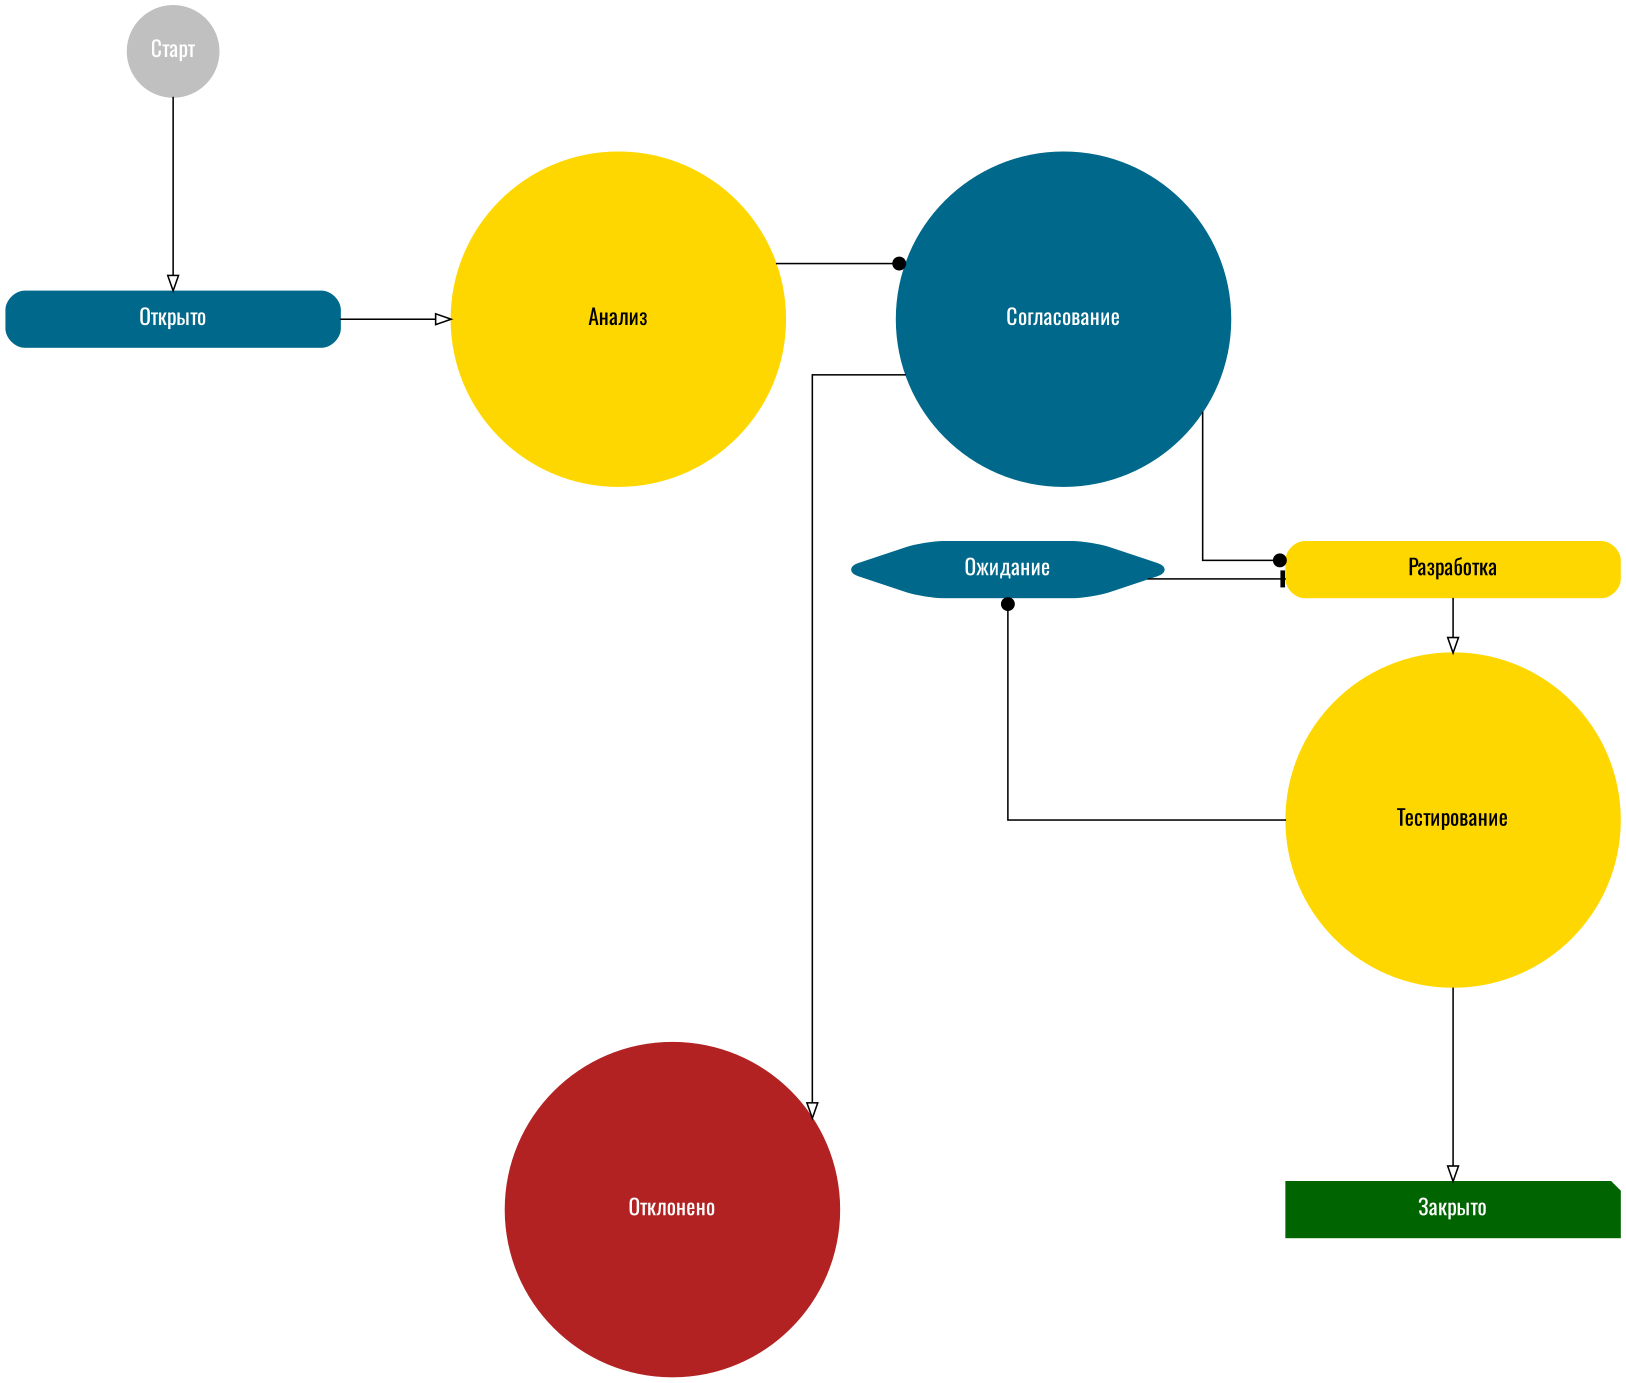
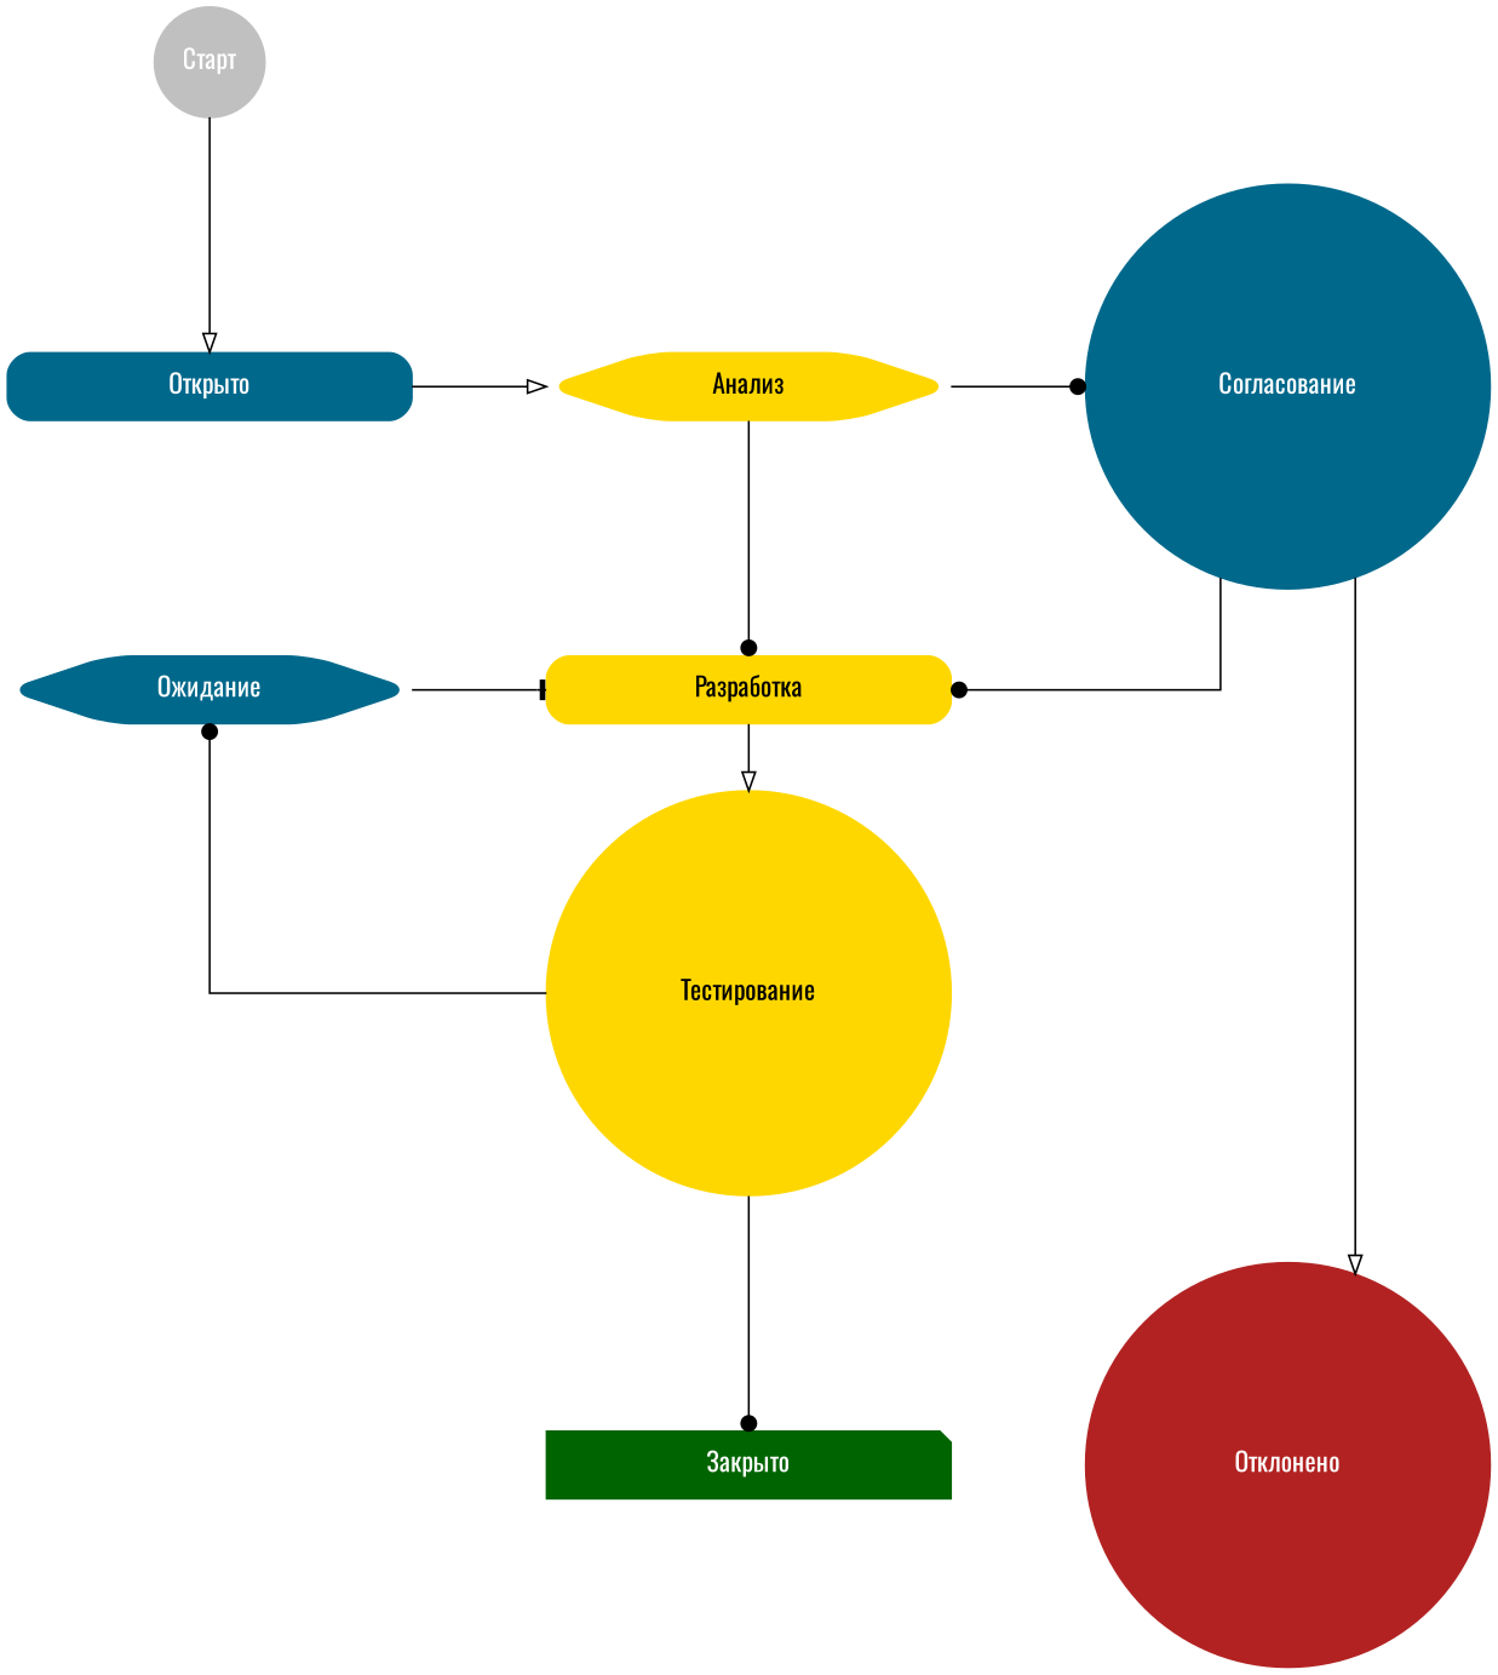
  digraph {
    fontname=Oswald
    nodesep=1
    ranksep=0.5
    splines=ortho
    node [color=deepskyblue4 fontcolor=white fontname=Oswald group=g1 shape=circle style="rounded,filled"]
    edge [arrowhead=onormal fontname=Oswald]
    "Открыто" [group="g 0" shape=box width=3]
-   "Анализ" [color=gold1 fontcolor=black width=3]
+   "Анализ" [color=gold1 fontcolor=black shape=hexagon width=3]
    "Согласование" [group=g2 width=3]
    "Закрыто" [color=darkgreen shape=note width=3]
    "Отклонено" [color=firebrick width=3 group=""]
    "Разработка" [color=gold1 fontcolor=black shape=box width=3]
    "Ожидание" [group=g0 shape=hexagon width=3]
    "Тестирование" [color=gold1 fontcolor=black width=3]
    "Старт" [color=gray width=0.5 group=""]
    subgraph sub_1 {
      rank=same
      rankdir=RL
      "Открыто"
      "Анализ"
      "Согласование"
    }
    subgraph sub_2 {
      rank=same
      rankdir=RL
      "Закрыто"
      "Отклонено"
    }
    subgraph sub_3 {
      rank=same
      rankdir=RL
      "Разработка"
      "Ожидание"
    }
    "Открыто" -> "Анализ"
    "Анализ" -> "Согласование" [arrowhead=dot]
+   "Анализ" -> "Разработка" [arrowhead=dot]
    "Согласование" -> "Отклонено"
    "Согласование" -> "Разработка" [arrowhead=dot]
    "Разработка" -> "Тестирование"
    "Ожидание" -> "Разработка" [arrowhead=tee]
-   "Тестирование" -> "Закрыто"
+   "Тестирование" -> "Закрыто" [arrowhead=dot]
    "Тестирование" -> "Ожидание" [arrowhead=dot]
    "Старт" -> "Открыто"
  }
